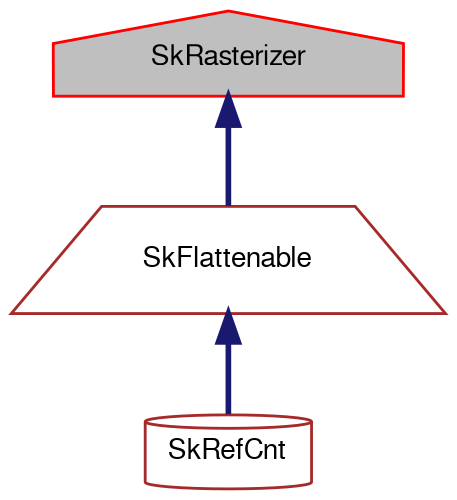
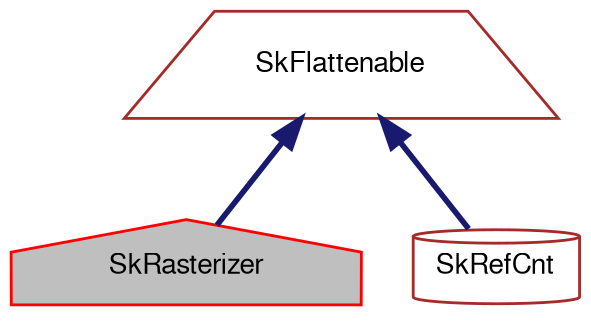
  digraph {
    node [color=brown fillcolor=white fontname=FreeSans fontsize=10 style=filled]
    edge [color=midnightblue dir=back fontname=FreeSans fontsize=10 labelfontname=FreeSans labelfontsize=10 style=bold]
    n1 [color=red fillcolor=grey75 fontcolor=black height=0.2 label=SkRasterizer shape=house width=0.4]
    n2 [height=0.2 label=SkFlattenable shape=trapezium width=0.4]
    n3 [height=0.2 label=SkRefCnt shape=cylinder width=0.4]
-   n1 -> n2
+   n2 -> n1
    n2 -> n3
  }
